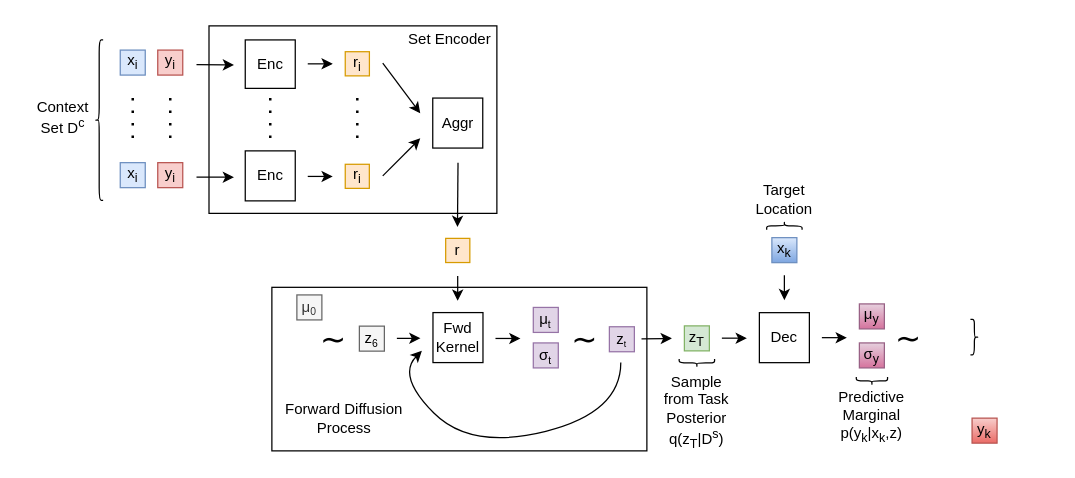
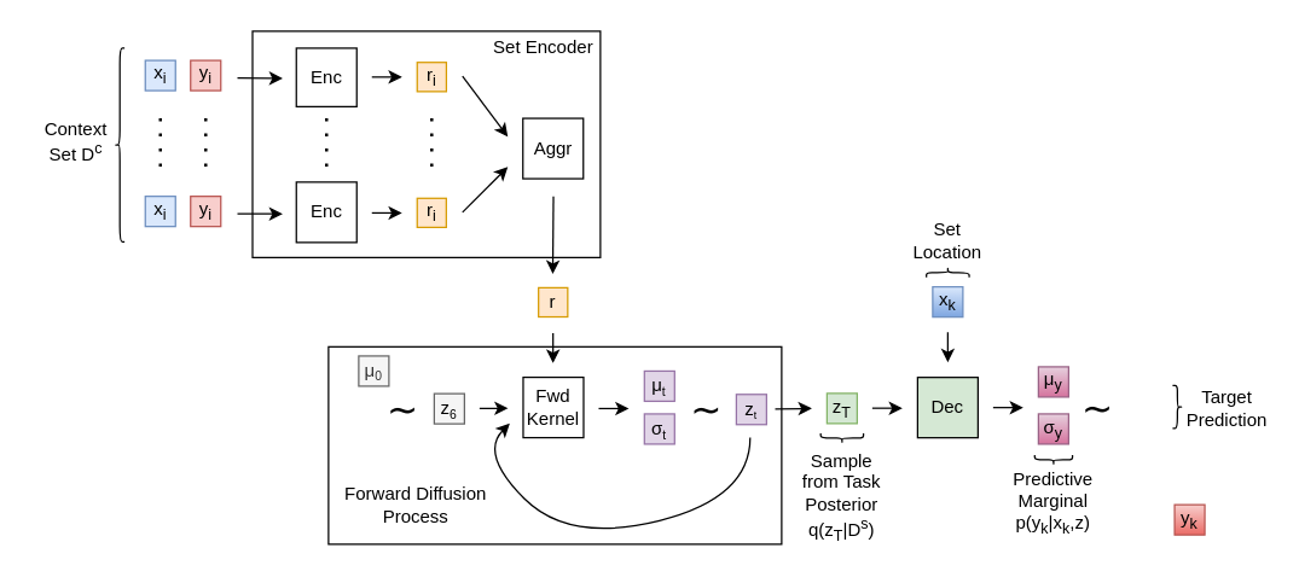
  <mxCell id="0" />
  <mxCell id="1" parent="0" />
  <mxCell id="2" value="" style="rounded=0;whiteSpace=wrap;html=1;" parent="1" vertex="1"><mxGeometry x="217" y="229.16" width="300" height="130.84" as="geometry" /></mxCell>
  <mxCell id="3" value="μ&lt;span style=&quot;font-size: 10px;&quot;&gt;&lt;sub&gt;t&lt;/sub&gt;&lt;/span&gt;" style="whiteSpace=wrap;html=1;aspect=fixed;fillColor=#e1d5e7;strokeColor=#9673a6;fontColor=#000000;" parent="1" vertex="1"><mxGeometry x="426.14" y="245.24" width="20" height="20" as="geometry" /></mxCell>
  <mxCell id="4" value="σ&lt;span style=&quot;font-size: 10px;&quot;&gt;&lt;sub&gt;t&lt;/sub&gt;&lt;/span&gt;" style="whiteSpace=wrap;html=1;aspect=fixed;fillColor=#e1d5e7;strokeColor=#9673a6;fontColor=#000000;" parent="1" vertex="1"><mxGeometry x="426.14" y="273.64" width="20" height="20" as="geometry" /></mxCell>
  <mxCell id="5" value="&lt;font color=&quot;#000000&quot;&gt;z&lt;sub&gt;T&lt;/sub&gt;&lt;/font&gt;" style="whiteSpace=wrap;html=1;aspect=fixed;fillColor=#d5e8d4;strokeColor=#82b366;" parent="1" vertex="1"><mxGeometry x="547" y="260" width="20" height="20" as="geometry" /></mxCell>
  <mxCell id="6" value="" style="endArrow=classic;html=1;" parent="1" edge="1"><mxGeometry width="50" height="50" relative="1" as="geometry"><mxPoint x="577" y="269.83" as="sourcePoint" /><mxPoint x="597" y="269.83" as="targetPoint" /></mxGeometry></mxCell>
  <mxCell id="7" value="Fwd Kernel" style="rounded=0;whiteSpace=wrap;html=1;" parent="1" vertex="1"><mxGeometry x="345.88" y="249.37" width="40" height="40" as="geometry" /></mxCell>
  <mxCell id="8" value="" style="endArrow=classic;html=1;" parent="1" edge="1"><mxGeometry width="50" height="50" relative="1" as="geometry"><mxPoint x="317" y="270" as="sourcePoint" /><mxPoint x="335.88" y="269.91" as="targetPoint" /></mxGeometry></mxCell>
  <mxCell id="9" value="&lt;font color=&quot;#000000&quot;&gt;z&lt;span style=&quot;font-size: 10px;&quot;&gt;&lt;sub&gt;6&lt;/sub&gt;&lt;/span&gt;&lt;/font&gt;" style="whiteSpace=wrap;html=1;aspect=fixed;fillColor=#f5f5f5;strokeColor=#666666;fontColor=#333333;" parent="1" vertex="1"><mxGeometry x="287" y="260.21" width="20" height="20" as="geometry" /></mxCell>
  <mxCell id="10" value="μ&lt;span style=&quot;font-size: 10px;&quot;&gt;&lt;sub&gt;0&lt;/sub&gt;&lt;/span&gt;" style="whiteSpace=wrap;html=1;aspect=fixed;fillColor=#f5f5f5;strokeColor=#666666;fontColor=#333333;" parent="1" vertex="1"><mxGeometry x="237" y="235.24" width="20" height="20" as="geometry" /></mxCell>
  <mxCell id="11" value="" style="curved=1;endArrow=classic;html=1;" parent="1" edge="1"><mxGeometry width="50" height="50" relative="1" as="geometry"><mxPoint x="496.14" y="289.37" as="sourcePoint" /><mxPoint x="337" y="280" as="targetPoint" /><Array as="points"><mxPoint x="496.14" y="329.37" /><mxPoint x="376.14" y="359.37" /><mxPoint x="317" y="300" /></Array></mxGeometry></mxCell>
  <mxCell id="12" value="" style="endArrow=classic;html=1;" parent="1" edge="1"><mxGeometry width="50" height="50" relative="1" as="geometry"><mxPoint x="365.65" y="220" as="sourcePoint" /><mxPoint x="365.65" y="240" as="targetPoint" /></mxGeometry></mxCell>
  <mxCell id="13" value="Forward Diffusion Process" style="text;html=1;strokeColor=none;fillColor=none;align=center;verticalAlign=middle;whiteSpace=wrap;rounded=0;" parent="1" vertex="1"><mxGeometry x="226.7" y="322.85" width="96.48" height="22.1" as="geometry" /></mxCell>
  <mxCell id="14" value="" style="endArrow=classic;html=1;" parent="1" edge="1"><mxGeometry width="50" height="50" relative="1" as="geometry"><mxPoint x="395.88" y="270.07" as="sourcePoint" /><mxPoint x="415.88" y="270.07" as="targetPoint" /></mxGeometry></mxCell>
  <mxCell id="15" value="" style="shape=curlyBracket;whiteSpace=wrap;html=1;rounded=1;labelPosition=left;verticalLabelPosition=middle;align=right;verticalAlign=middle;fontColor=#000000;rotation=-90;" parent="1" vertex="1"><mxGeometry x="553.85" y="275.45" width="6.3" height="28.32" as="geometry" /></mxCell>
  <mxCell id="16" value="&lt;font style=&quot;font-size: 12px;&quot;&gt;Sample from Task Posterior q(z&lt;sub&gt;T&lt;/sub&gt;|D&lt;sup&gt;s&lt;/sup&gt;)&lt;/font&gt;" style="text;html=1;strokeColor=none;fillColor=none;align=center;verticalAlign=middle;whiteSpace=wrap;rounded=0;fontColor=#000000;fontSize=12;" parent="1" vertex="1"><mxGeometry x="527" y="298.27" width="60" height="61.73" as="geometry" /></mxCell>
  <mxCell id="17" value="" style="rounded=0;whiteSpace=wrap;html=1;" vertex="1" parent="1"><mxGeometry x="166.7" y="20" width="230.3" height="150" as="geometry" /></mxCell>
  <mxCell id="18" value="&lt;font color=&quot;#000000&quot;&gt;x&lt;sub&gt;i&lt;/sub&gt;&lt;/font&gt;" style="whiteSpace=wrap;html=1;aspect=fixed;fillColor=#dae8fc;strokeColor=#6c8ebf;" vertex="1" parent="1"><mxGeometry x="95.7" y="39.37" width="20" height="20" as="geometry" /></mxCell>
  <mxCell id="19" value="&lt;font color=&quot;#000000&quot;&gt;y&lt;sub&gt;i&lt;/sub&gt;&lt;/font&gt;" style="whiteSpace=wrap;html=1;aspect=fixed;fillColor=#f8cecc;strokeColor=#b85450;" vertex="1" parent="1"><mxGeometry x="125.7" y="39.37" width="20" height="20" as="geometry" /></mxCell>
  <mxCell id="20" value="&lt;font color=&quot;#000000&quot;&gt;x&lt;sub&gt;i&lt;/sub&gt;&lt;/font&gt;" style="whiteSpace=wrap;html=1;aspect=fixed;fillColor=#dae8fc;strokeColor=#6c8ebf;" vertex="1" parent="1"><mxGeometry x="95.7" y="129.43" width="20" height="20" as="geometry" /></mxCell>
  <mxCell id="21" value="&lt;font color=&quot;#000000&quot;&gt;y&lt;sub&gt;i&lt;/sub&gt;&lt;/font&gt;" style="whiteSpace=wrap;html=1;aspect=fixed;fillColor=#f8cecc;strokeColor=#b85450;" vertex="1" parent="1"><mxGeometry x="125.7" y="129.43" width="20" height="20" as="geometry" /></mxCell>
  <mxCell id="22" value="" style="line;strokeWidth=2;direction=south;html=1;dashed=1;dashPattern=1 4;" vertex="1" parent="1"><mxGeometry x="130.7" y="77.75" width="10" height="36" as="geometry" /></mxCell>
  <mxCell id="23" value="" style="endArrow=classic;html=1;" edge="1" parent="1"><mxGeometry width="50" height="50" relative="1" as="geometry"><mxPoint x="156.7" y="51" as="sourcePoint" /><mxPoint x="186.7" y="51.3" as="targetPoint" /></mxGeometry></mxCell>
  <mxCell id="24" value="" style="endArrow=classic;html=1;" edge="1" parent="1"><mxGeometry width="50" height="50" relative="1" as="geometry"><mxPoint x="156.7" y="141" as="sourcePoint" /><mxPoint x="186.7" y="141.09" as="targetPoint" /></mxGeometry></mxCell>
  <mxCell id="25" value="" style="endArrow=classic;html=1;" edge="1" parent="1"><mxGeometry width="50" height="50" relative="1" as="geometry"><mxPoint x="245.7" y="50.38" as="sourcePoint" /><mxPoint x="265.7" y="50.38" as="targetPoint" /></mxGeometry></mxCell>
  <mxCell id="26" value="" style="endArrow=classic;html=1;" edge="1" parent="1"><mxGeometry width="50" height="50" relative="1" as="geometry"><mxPoint x="245.7" y="140.44" as="sourcePoint" /><mxPoint x="265.7" y="140.44" as="targetPoint" /></mxGeometry></mxCell>
  <mxCell id="27" value="&lt;font color=&quot;#000000&quot;&gt;r&lt;sub&gt;i&lt;/sub&gt;&lt;/font&gt;" style="whiteSpace=wrap;html=1;aspect=fixed;fillColor=#ffe6cc;strokeColor=#d79b00;" vertex="1" parent="1"><mxGeometry x="275.7" y="40.67" width="19.33" height="19.33" as="geometry" /></mxCell>
  <mxCell id="28" value="&lt;font color=&quot;#000000&quot;&gt;r&lt;sub&gt;i&lt;/sub&gt;&lt;/font&gt;" style="whiteSpace=wrap;html=1;aspect=fixed;fillColor=#ffe6cc;strokeColor=#d79b00;" vertex="1" parent="1"><mxGeometry x="275.7" y="130.73" width="19.27" height="19.27" as="geometry" /></mxCell>
  <mxCell id="29" value="" style="line;strokeWidth=2;direction=south;html=1;dashed=1;dashPattern=1 4;" vertex="1" parent="1"><mxGeometry x="210.7" y="77.75" width="10" height="36" as="geometry" /></mxCell>
  <mxCell id="30" value="" style="line;strokeWidth=2;direction=south;html=1;dashed=1;dashPattern=1 4;" vertex="1" parent="1"><mxGeometry x="280.34" y="77.75" width="10" height="36" as="geometry" /></mxCell>
  <mxCell id="31" value="" style="endArrow=classic;html=1;" edge="1" parent="1"><mxGeometry width="50" height="50" relative="1" as="geometry"><mxPoint x="305.7" y="49.73" as="sourcePoint" /><mxPoint x="335.7" y="90" as="targetPoint" /></mxGeometry></mxCell>
  <mxCell id="32" value="" style="endArrow=classic;html=1;" edge="1" parent="1"><mxGeometry width="50" height="50" relative="1" as="geometry"><mxPoint x="305.7" y="140" as="sourcePoint" /><mxPoint x="335.7" y="110" as="targetPoint" /></mxGeometry></mxCell>
  <mxCell id="33" value="Enc" style="rounded=0;whiteSpace=wrap;html=1;" vertex="1" parent="1"><mxGeometry x="195.7" y="31.24" width="40" height="38.76" as="geometry" /></mxCell>
  <mxCell id="34" value="Enc" style="rounded=0;whiteSpace=wrap;html=1;" vertex="1" parent="1"><mxGeometry x="195.7" y="120" width="40" height="40" as="geometry" /></mxCell>
  <mxCell id="35" value="Aggr" style="rounded=0;whiteSpace=wrap;html=1;" vertex="1" parent="1"><mxGeometry x="345.7" y="77.75" width="40" height="40" as="geometry" /></mxCell>
  <mxCell id="36" value="Set Encoder" style="text;html=1;strokeColor=none;fillColor=none;align=center;verticalAlign=middle;whiteSpace=wrap;rounded=0;" vertex="1" parent="1"><mxGeometry x="322" y="20" width="75" height="22.1" as="geometry" /></mxCell>
  <mxCell id="37" value="" style="line;strokeWidth=2;direction=south;html=1;dashed=1;dashPattern=1 4;" vertex="1" parent="1"><mxGeometry x="100.7" y="77.75" width="10" height="36" as="geometry" /></mxCell>
  <mxCell id="38" value="" style="shape=curlyBracket;whiteSpace=wrap;html=1;rounded=1;labelPosition=left;verticalLabelPosition=middle;align=right;verticalAlign=middle;fontColor=#000000;rotation=0;" vertex="1" parent="1"><mxGeometry x="75.7" y="31.24" width="6.3" height="128.32" as="geometry" /></mxCell>
  <mxCell id="39" value="&lt;font style=&quot;font-size: 12px;&quot;&gt;Context Set D&lt;sup style=&quot;&quot;&gt;c&lt;/sup&gt;&lt;/font&gt;" style="text;html=1;strokeColor=none;fillColor=none;align=center;verticalAlign=middle;whiteSpace=wrap;rounded=0;fontColor=#000000;" vertex="1" parent="1"><mxGeometry x="20" y="77.75" width="60" height="30" as="geometry" /></mxCell>
  <mxCell id="40" value="&lt;font color=&quot;#000000&quot;&gt;r&lt;/font&gt;" style="whiteSpace=wrap;html=1;aspect=fixed;fillColor=#ffe6cc;strokeColor=#d79b00;" vertex="1" parent="1"><mxGeometry x="356.04" y="190" width="19.33" height="19.33" as="geometry" /></mxCell>
  <mxCell id="41" value="" style="endArrow=classic;html=1;" edge="1" parent="1"><mxGeometry width="50" height="50" relative="1" as="geometry"><mxPoint x="365.92" y="129.43" as="sourcePoint" /><mxPoint x="365.46" y="180.86" as="targetPoint" /></mxGeometry></mxCell>
  <mxCell id="42" value="" style="endArrow=classic;html=1;" edge="1" parent="1"><mxGeometry width="50" height="50" relative="1" as="geometry"><mxPoint x="627" y="219.43" as="sourcePoint" /><mxPoint x="627" y="239.43" as="targetPoint" /></mxGeometry></mxCell>
  <mxCell id="43" value="&lt;font color=&quot;#000000&quot;&gt;x&lt;sub&gt;k&lt;/sub&gt;&lt;/font&gt;" style="whiteSpace=wrap;html=1;aspect=fixed;fillColor=#dae8fc;strokeColor=#6c8ebf;gradientColor=#7ea6e0;" vertex="1" parent="1"><mxGeometry x="617" y="189.43" width="20" height="20" as="geometry" /></mxCell>
- <mxCell id="44" value="Dec" style="rounded=0;whiteSpace=wrap;html=1;" vertex="1" parent="1"><mxGeometry x="607" y="249.43" width="40" height="40" as="geometry" /></mxCell>
+ <mxCell id="44" value="Dec" style="rounded=0;whiteSpace=wrap;html=1;fillColor=#d5e8d4;" vertex="1" parent="1"><mxGeometry x="607" y="249.43" width="40" height="40" as="geometry" /></mxCell>
  <mxCell id="45" value="μ&lt;sub&gt;y&lt;/sub&gt;" style="whiteSpace=wrap;html=1;aspect=fixed;fillColor=#e6d0de;strokeColor=#996185;gradientColor=#d5739d;fontColor=#000000;" vertex="1" parent="1"><mxGeometry x="687" y="242.43" width="20" height="20" as="geometry" /></mxCell>
  <mxCell id="46" value="σ&lt;sub&gt;y&lt;/sub&gt;" style="whiteSpace=wrap;html=1;aspect=fixed;fillColor=#e6d0de;strokeColor=#996185;gradientColor=#d5739d;fontColor=#000000;" vertex="1" parent="1"><mxGeometry x="687" y="273.64" width="20" height="20" as="geometry" /></mxCell>
  <mxCell id="47" value="" style="endArrow=classic;html=1;" edge="1" parent="1"><mxGeometry width="50" height="50" relative="1" as="geometry"><mxPoint x="657" y="269.43" as="sourcePoint" /><mxPoint x="677" y="269.43" as="targetPoint" /></mxGeometry></mxCell>
  <mxCell id="48" value="&lt;font color=&quot;#000000&quot;&gt;y&lt;sub&gt;k&lt;/sub&gt;&lt;/font&gt;" style="whiteSpace=wrap;html=1;aspect=fixed;fillColor=#f8cecc;strokeColor=#b85450;gradientColor=#ea6b66;" vertex="1" parent="1"><mxGeometry x="777.15" y="333.81" width="20" height="20" as="geometry" /></mxCell>
  <mxCell id="49" value="" style="shape=curlyBracket;whiteSpace=wrap;html=1;rounded=1;labelPosition=left;verticalLabelPosition=middle;align=right;verticalAlign=middle;fontColor=#000000;rotation=90;" vertex="1" parent="1"><mxGeometry x="623.85" y="165.75" width="6.3" height="28.32" as="geometry" /></mxCell>
- <mxCell id="50" value="Target Location" style="text;html=1;strokeColor=none;fillColor=none;align=center;verticalAlign=middle;whiteSpace=wrap;rounded=0;fontColor=#000000;" vertex="1" parent="1"><mxGeometry x="607" y="149.43" width="40" height="18.32" as="geometry" /></mxCell>
+ <mxCell id="50" value="Set Location" style="text;html=1;strokeColor=none;fillColor=none;align=center;verticalAlign=middle;whiteSpace=wrap;rounded=0;fontColor=#000000;" vertex="1" parent="1"><mxGeometry x="607" y="149.43" width="40" height="18.32" as="geometry" /></mxCell>
  <mxCell id="51" value="" style="shape=curlyBracket;whiteSpace=wrap;html=1;rounded=1;labelPosition=left;verticalLabelPosition=middle;align=right;verticalAlign=middle;fontColor=#000000;rotation=-90;" vertex="1" parent="1"><mxGeometry x="693.89" y="291.54" width="6.3" height="25" as="geometry" /></mxCell>
  <mxCell id="52" value="&lt;font style=&quot;font-size: 12px;&quot;&gt;Predictive Marginal p(y&lt;sub&gt;k&lt;/sub&gt;|x&lt;sub style=&quot;&quot;&gt;k&lt;/sub&gt;,z)&lt;/font&gt;" style="text;html=1;strokeColor=none;fillColor=none;align=center;verticalAlign=middle;whiteSpace=wrap;rounded=0;fontColor=#000000;fontSize=12;" vertex="1" parent="1"><mxGeometry x="667.04" y="310.38" width="60" height="45.57" as="geometry" /></mxCell>
  <mxCell id="53" value="" style="shape=curlyBracket;whiteSpace=wrap;html=1;rounded=1;labelPosition=left;verticalLabelPosition=middle;align=right;verticalAlign=middle;fontColor=#000000;rotation=-180;" vertex="1" parent="1"><mxGeometry x="775.85" y="254.86" width="6.3" height="28.32" as="geometry" /></mxCell>
+ <mxCell id="54" value="Target Prediction" style="text;html=1;strokeColor=none;fillColor=none;align=center;verticalAlign=middle;whiteSpace=wrap;rounded=0;fontColor=#000000;" vertex="1" parent="1"><mxGeometry x="787.15" y="260.7" width="50" height="18.32" as="geometry" /></mxCell>
  <mxCell id="55" value="&lt;font style=&quot;font-size: 25px;&quot;&gt;∼&lt;/font&gt;" style="text;html=1;strokeColor=none;fillColor=none;align=center;verticalAlign=middle;whiteSpace=wrap;rounded=0;fontSize=12;" vertex="1" parent="1"><mxGeometry x="708.59" y="263.43" width="34.56" height="10.21" as="geometry" /></mxCell>
  <mxCell id="56" value="&lt;font style=&quot;font-size: 25px;&quot;&gt;∼&lt;/font&gt;" style="text;html=1;strokeColor=none;fillColor=none;align=center;verticalAlign=middle;whiteSpace=wrap;rounded=0;fontSize=12;" vertex="1" parent="1"><mxGeometry x="249" y="265.24" width="34.56" height="10.21" as="geometry" /></mxCell>
  <mxCell id="57" value="&lt;font style=&quot;font-size: 25px;&quot;&gt;∼&lt;/font&gt;" style="text;html=1;strokeColor=none;fillColor=none;align=center;verticalAlign=middle;whiteSpace=wrap;rounded=0;fontSize=12;" vertex="1" parent="1"><mxGeometry x="450" y="264.9" width="34.56" height="10.21" as="geometry" /></mxCell>
  <mxCell id="58" value="" style="endArrow=none;html=1;" edge="1" parent="1" target="59"><mxGeometry width="50" height="50" relative="1" as="geometry"><mxPoint x="487" y="270" as="sourcePoint" /><mxPoint x="527" y="270" as="targetPoint" /></mxGeometry></mxCell>
  <mxCell id="59" value="&lt;font&gt;z&lt;span style=&quot;font-size: 8.333px;&quot;&gt;&lt;sub&gt;t&lt;/sub&gt;&lt;/span&gt;&lt;/font&gt;" style="whiteSpace=wrap;html=1;aspect=fixed;fillColor=#e1d5e7;strokeColor=#9673a6;fontColor=#000000;" parent="1" vertex="1"><mxGeometry x="487" y="260.7" width="20" height="20" as="geometry" /></mxCell>
  <mxCell id="60" value="" style="endArrow=classic;html=1;" edge="1" parent="1"><mxGeometry width="50" height="50" relative="1" as="geometry"><mxPoint x="512.7" y="270.46" as="sourcePoint" /><mxPoint x="537" y="270" as="targetPoint" /></mxGeometry></mxCell>
